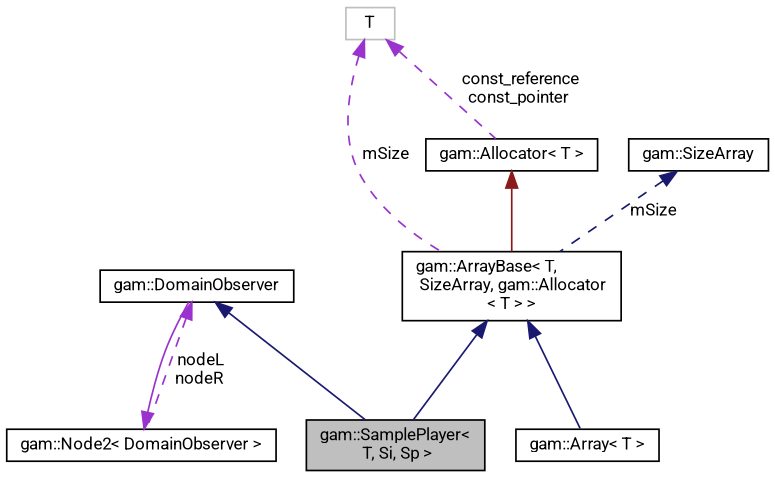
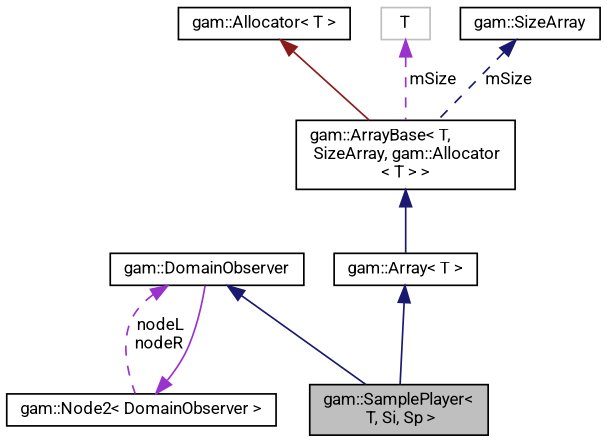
  digraph {
    fontname=Roboto
    node [color=black fontname=Roboto fontsize=10 shape=record]
    edge [color=midnightblue dir=back fontname=Roboto fontsize=10 labelfontname="FreeSans.ttf" labelfontsize=10 style=solid]
    n1 [fillcolor=grey75 fontcolor=black height=0.2 label="gam::SamplePlayer\<\l T, Si, Sp \>" style=filled width=0.4]
    n2 [height=0.2 label="gam::DomainObserver" width=0.4]
    n3 [height=0.2 label="gam::Node2\< DomainObserver \>" width=0.4]
    n4 [height=0.2 label="gam::Array\< T \>" width=0.4]
    n5 [height=0.2 label="gam::ArrayBase\< T,\l SizeArray, gam::Allocator\l\< T \> \>" width=0.4]
    n6 [height=0.2 label="gam::Allocator\< T \>" width=0.4]
    n7 [color=grey75 height=0.2 label=T width=0.4]
    n8 [height=0.2 label="gam::SizeArray" width=0.4]
    n2 -> n1
    n2 -> n3 [color=darkorchid3 label=" nodeL\nnodeR" style=dashed]
    n3 -> n2 [color=darkorchid3]
-   n5 -> n1
+   n4 -> n1
    n5 -> n4
    n6 -> n5 [color=firebrick4]
    n7 -> n5 [color=darkorchid3 label=" mSize" style=dashed]
-   n7 -> n6 [color=darkorchid3 label=" const_reference\nconst_pointer" style=dashed]
    n8 -> n5 [label=" mSize" style=dashed]
  }
